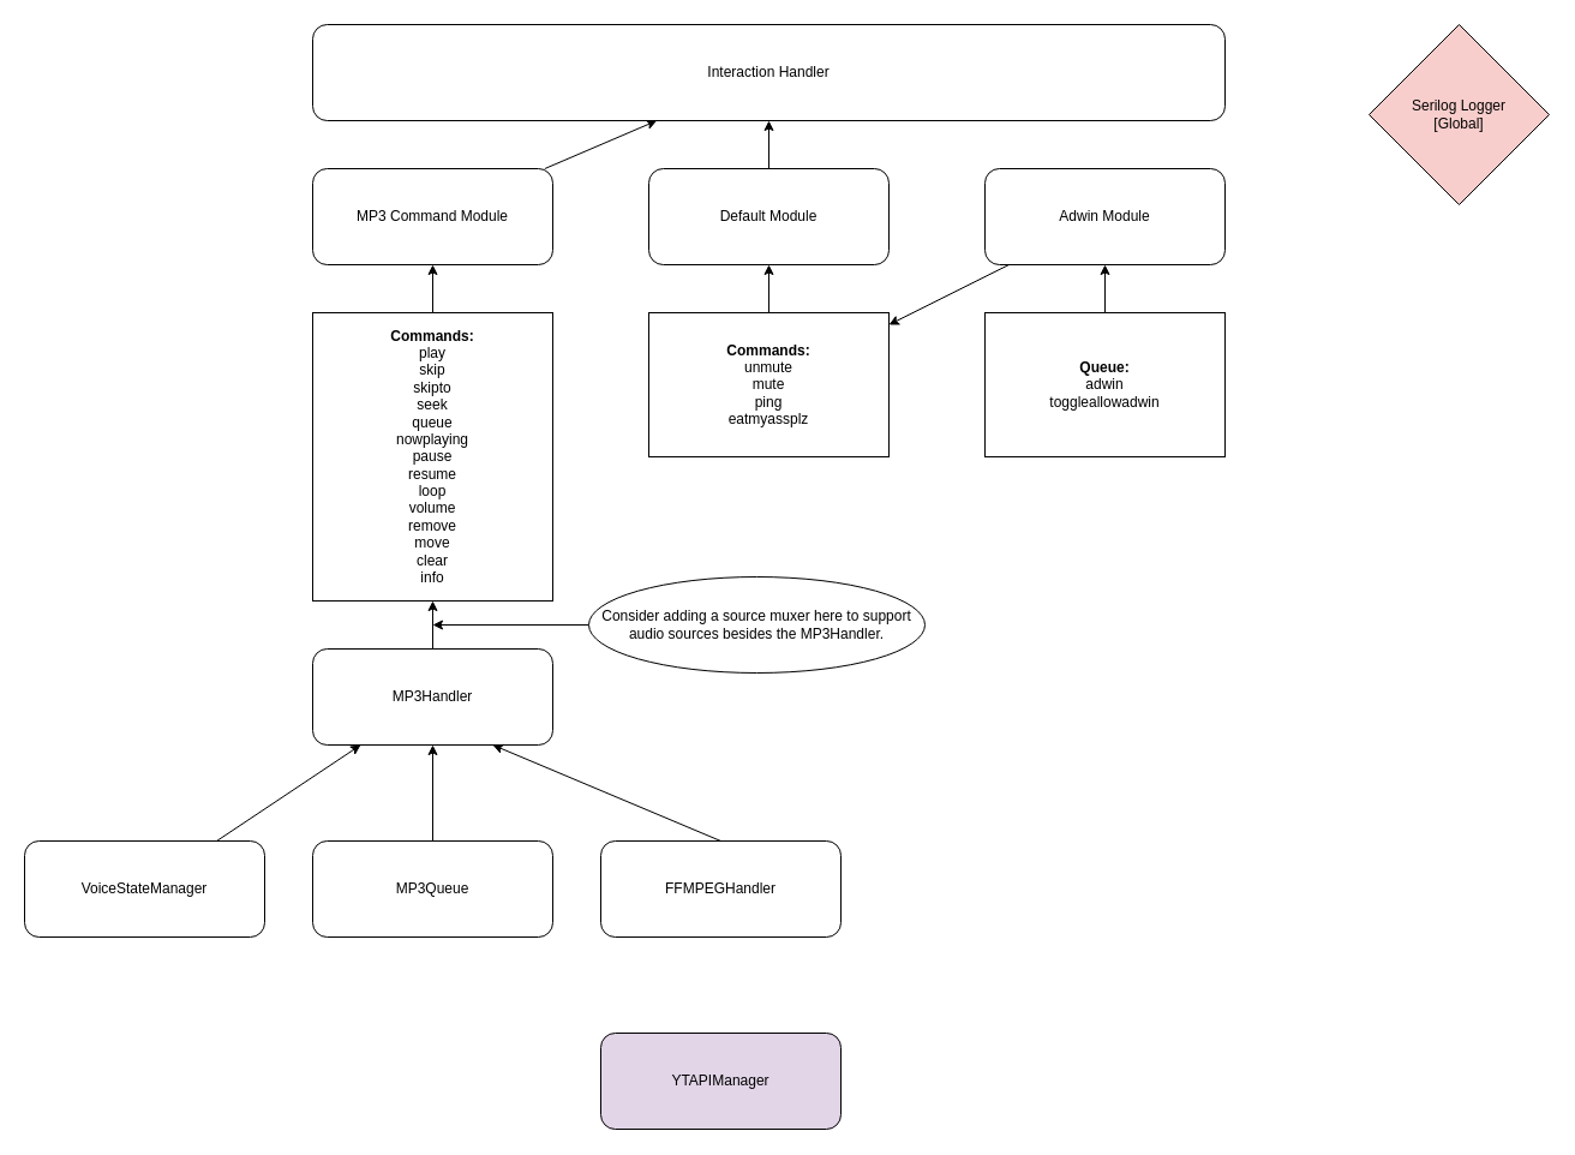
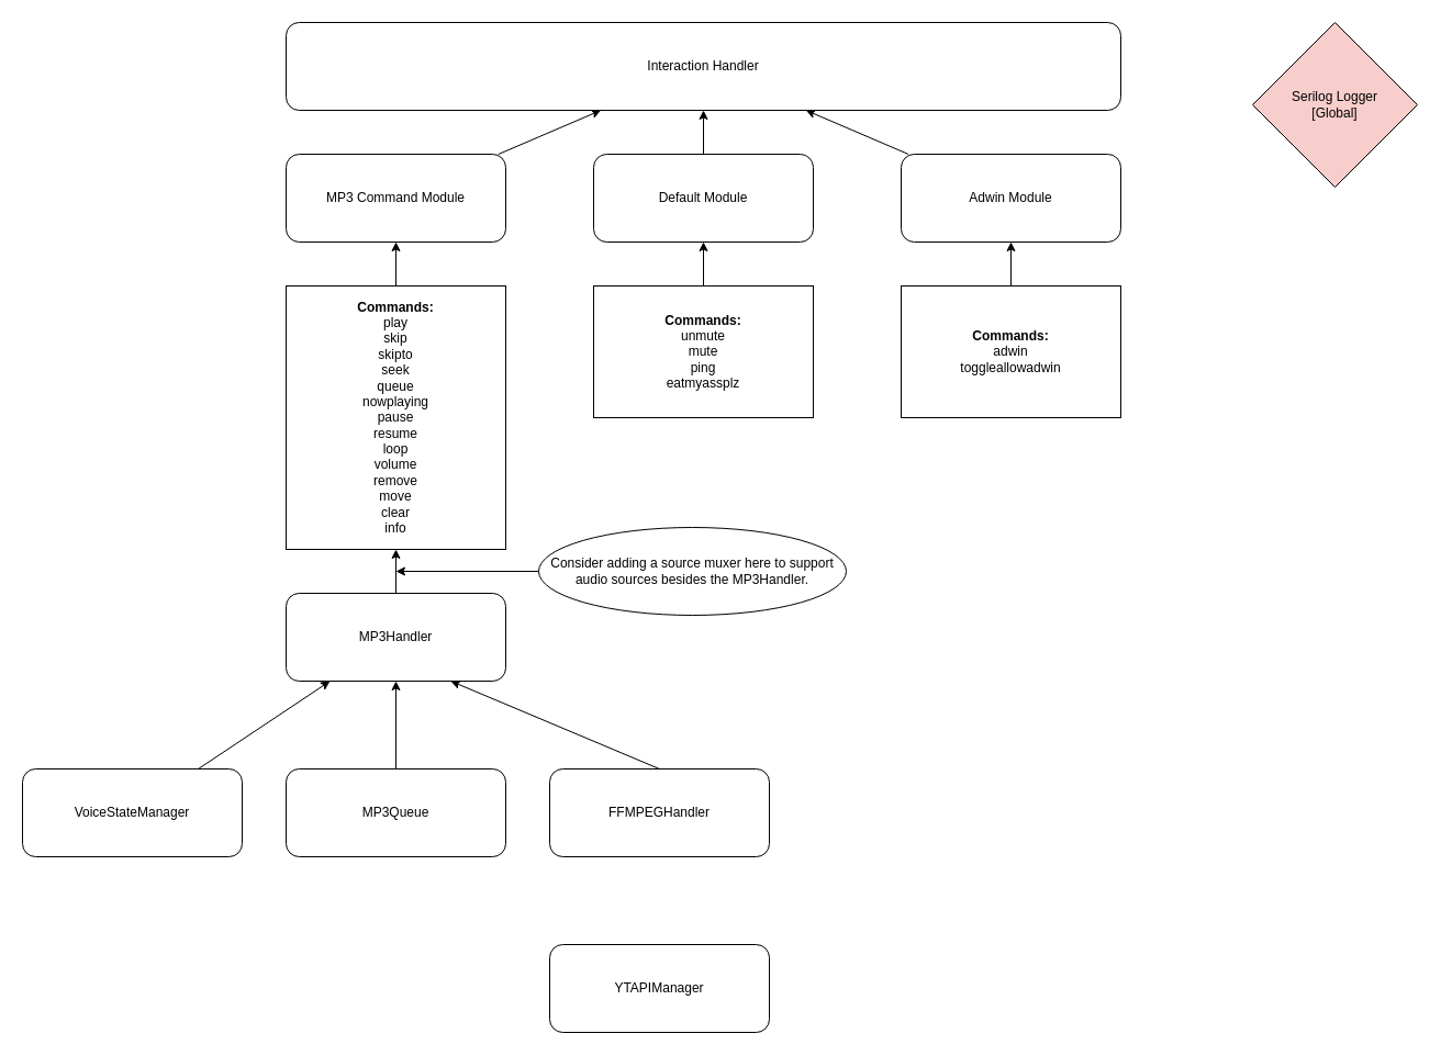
  <mxCell id="0" />
  <mxCell id="1" parent="0" />
  <mxCell id="2" value="Interaction Handler" style="rounded=1;whiteSpace=wrap;html=1;" vertex="1" parent="1"><mxGeometry x="260" y="20" width="760" height="80" as="geometry" /></mxCell>
  <mxCell id="3" style="edgeStyle=none;html=1;" edge="1" parent="1" source="4" target="2"><mxGeometry relative="1" as="geometry" /></mxCell>
  <mxCell id="4" value="MP3 Command Module" style="rounded=1;whiteSpace=wrap;html=1;" vertex="1" parent="1"><mxGeometry x="260" y="140" width="200" height="80" as="geometry" /></mxCell>
  <mxCell id="5" style="edgeStyle=none;html=1;" edge="1" parent="1" source="6" target="2"><mxGeometry relative="1" as="geometry" /></mxCell>
  <mxCell id="6" value="Default Module" style="rounded=1;whiteSpace=wrap;html=1;" vertex="1" parent="1"><mxGeometry x="540" y="140" width="200" height="80" as="geometry" /></mxCell>
- <mxCell id="7" style="edgeStyle=none;html=1;" edge="1" parent="1" source="8" target="10"><mxGeometry relative="1" as="geometry" /></mxCell>
+ <mxCell id="7" style="edgeStyle=none;html=1;" edge="1" parent="1" source="8" target="2"><mxGeometry relative="1" as="geometry" /></mxCell>
  <mxCell id="8" value="Adwin Module" style="rounded=1;whiteSpace=wrap;html=1;" vertex="1" parent="1"><mxGeometry x="820" y="140" width="200" height="80" as="geometry" /></mxCell>
  <mxCell id="9" style="edgeStyle=none;html=1;entryX=0.5;entryY=1;entryDx=0;entryDy=0;" edge="1" parent="1" source="10" target="6"><mxGeometry relative="1" as="geometry" /></mxCell>
  <mxCell id="10" value="&lt;b&gt;Commands:&lt;/b&gt;&lt;br&gt;unmute&lt;br&gt;mute&lt;br&gt;ping&lt;br&gt;eatmyassplz" style="rounded=0;whiteSpace=wrap;html=1;align=center;" vertex="1" parent="1"><mxGeometry x="540" y="260" width="200" height="120" as="geometry" /></mxCell>
  <mxCell id="11" style="edgeStyle=none;html=1;entryX=0.5;entryY=1;entryDx=0;entryDy=0;" edge="1" parent="1" source="12" target="4"><mxGeometry relative="1" as="geometry" /></mxCell>
  <mxCell id="12" value="&lt;b&gt;Commands:&lt;/b&gt;&lt;br&gt;play&lt;br&gt;skip&lt;br&gt;skipto&lt;br&gt;seek&lt;br&gt;queue&lt;br&gt;nowplaying&lt;br&gt;pause&lt;br&gt;resume&lt;br&gt;loop&lt;br&gt;volume&lt;br&gt;remove&lt;br&gt;move&lt;br&gt;clear&lt;br&gt;info" style="rounded=0;whiteSpace=wrap;html=1;align=center;" vertex="1" parent="1"><mxGeometry x="260" y="260" width="200" height="240" as="geometry" /></mxCell>
  <mxCell id="13" value="" style="edgeStyle=none;html=1;" edge="1" parent="1" source="14" target="8"><mxGeometry relative="1" as="geometry" /></mxCell>
- <mxCell id="14" value="&lt;b&gt;Queue:&lt;/b&gt;&lt;br&gt;adwin&lt;br&gt;toggleallowadwin" style="rounded=0;whiteSpace=wrap;html=1;align=center;" vertex="1" parent="1"><mxGeometry x="820" y="260" width="200" height="120" as="geometry" /></mxCell>
+ <mxCell id="14" value="&lt;b&gt;Commands:&lt;/b&gt;&lt;br&gt;adwin&lt;br&gt;toggleallowadwin" style="rounded=0;whiteSpace=wrap;html=1;align=center;" vertex="1" parent="1"><mxGeometry x="820" y="260" width="200" height="120" as="geometry" /></mxCell>
  <mxCell id="15" value="" style="edgeStyle=none;html=1;" edge="1" parent="1" source="16" target="12"><mxGeometry relative="1" as="geometry" /></mxCell>
  <mxCell id="16" value="MP3Handler" style="rounded=1;whiteSpace=wrap;html=1;" vertex="1" parent="1"><mxGeometry x="260" y="540" width="200" height="80" as="geometry" /></mxCell>
  <mxCell id="17" value="" style="edgeStyle=none;html=1;" edge="1" parent="1" source="18" target="16"><mxGeometry relative="1" as="geometry" /></mxCell>
  <mxCell id="18" value="MP3Queue" style="rounded=1;whiteSpace=wrap;html=1;" vertex="1" parent="1"><mxGeometry x="260" y="700" width="200" height="80" as="geometry" /></mxCell>
  <mxCell id="19" style="edgeStyle=none;html=1;exitX=0.5;exitY=0;exitDx=0;exitDy=0;entryX=0.75;entryY=1;entryDx=0;entryDy=0;" edge="1" parent="1" source="20" target="16"><mxGeometry relative="1" as="geometry" /></mxCell>
  <mxCell id="20" value="FFMPEGHandler" style="rounded=1;whiteSpace=wrap;html=1;" vertex="1" parent="1"><mxGeometry x="500" y="700" width="200" height="80" as="geometry" /></mxCell>
- <mxCell id="21" value="YTAPIManager" style="rounded=1;whiteSpace=wrap;html=1;fillColor=#e1d5e7;" vertex="1" parent="1"><mxGeometry x="500" y="860" width="200" height="80" as="geometry" /></mxCell>
+ <mxCell id="21" value="YTAPIManager" style="rounded=1;whiteSpace=wrap;html=1;" vertex="1" parent="1"><mxGeometry x="500" y="860" width="200" height="80" as="geometry" /></mxCell>
  <mxCell id="22" style="edgeStyle=none;html=1;" edge="1" parent="1" source="23" target="16"><mxGeometry relative="1" as="geometry" /></mxCell>
  <mxCell id="23" value="VoiceStateManager" style="rounded=1;whiteSpace=wrap;html=1;" vertex="1" parent="1"><mxGeometry x="20" y="700" width="200" height="80" as="geometry" /></mxCell>
  <mxCell id="24" style="edgeStyle=none;html=1;" edge="1" parent="1" source="25"><mxGeometry relative="1" as="geometry"><mxPoint x="360" y="520" as="targetPoint" /></mxGeometry></mxCell>
  <mxCell id="25" value="Consider adding a source muxer here to support audio sources besides the MP3Handler." style="ellipse;whiteSpace=wrap;html=1;" vertex="1" parent="1"><mxGeometry x="490" y="480" width="280" height="80" as="geometry" /></mxCell>
  <mxCell id="26" value="Serilog Logger&lt;br&gt;[Global]" style="rhombus;whiteSpace=wrap;html=1;fillColor=#f8cecc;" vertex="1" parent="1"><mxGeometry x="1140" y="20" width="150" height="150" as="geometry" /></mxCell>
